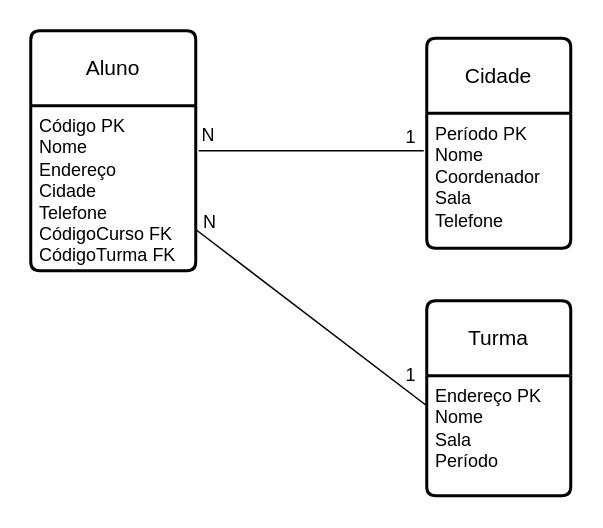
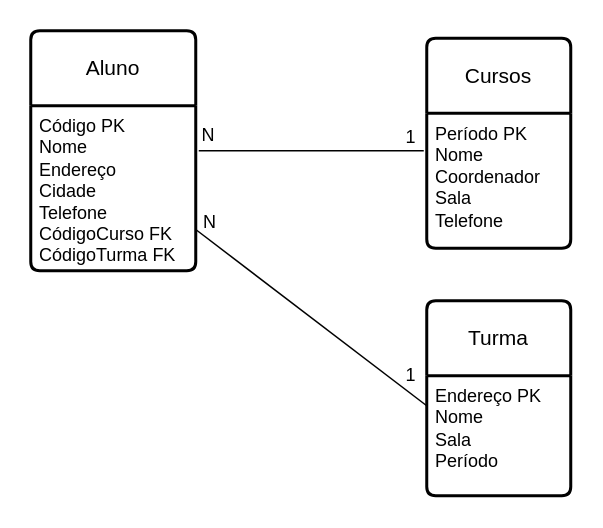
  <mxCell id="0" />
  <mxCell id="1" parent="0" />
  <mxCell id="2" value="Aluno" style="swimlane;childLayout=stackLayout;horizontal=1;startSize=50;horizontalStack=0;rounded=1;fontSize=14;fontStyle=0;strokeWidth=2;resizeParent=0;resizeLast=1;shadow=0;dashed=0;align=center;arcSize=4;whiteSpace=wrap;html=1;" parent="1" vertex="1"><mxGeometry x="20" y="20" width="110" height="160" as="geometry" /></mxCell>
  <mxCell id="3" value="Código PK&lt;br&gt;Nome&lt;br&gt;Endereço&lt;br&gt;Cidade&lt;br&gt;Telefone&lt;br&gt;CódigoCurso FK&lt;br&gt;CódigoTurma FK" style="align=left;strokeColor=none;fillColor=none;spacingLeft=4;fontSize=12;verticalAlign=top;resizable=0;rotatable=0;part=1;html=1;" parent="2" vertex="1"><mxGeometry y="50" width="110" height="110" as="geometry" /></mxCell>
- <mxCell id="4" value="Cidade" style="swimlane;childLayout=stackLayout;horizontal=1;startSize=50;horizontalStack=0;rounded=1;fontSize=14;fontStyle=0;strokeWidth=2;resizeParent=0;resizeLast=1;shadow=0;dashed=0;align=center;arcSize=4;whiteSpace=wrap;html=1;" parent="1" vertex="1"><mxGeometry x="284" y="25" width="96" height="140" as="geometry" /></mxCell>
+ <mxCell id="4" value="Cursos" style="swimlane;childLayout=stackLayout;horizontal=1;startSize=50;horizontalStack=0;rounded=1;fontSize=14;fontStyle=0;strokeWidth=2;resizeParent=0;resizeLast=1;shadow=0;dashed=0;align=center;arcSize=4;whiteSpace=wrap;html=1;" parent="1" vertex="1"><mxGeometry x="284" y="25" width="96" height="140" as="geometry" /></mxCell>
  <mxCell id="5" value="Período PK&lt;br&gt;Nome&lt;br&gt;Coordenador&lt;br&gt;Sala&lt;br&gt;Telefone" style="align=left;strokeColor=none;fillColor=none;spacingLeft=4;fontSize=12;verticalAlign=top;resizable=0;rotatable=0;part=1;html=1;" parent="4" vertex="1"><mxGeometry y="50" width="96" height="90" as="geometry" /></mxCell>
  <mxCell id="6" value="Turma" style="swimlane;childLayout=stackLayout;horizontal=1;startSize=50;horizontalStack=0;rounded=1;fontSize=14;fontStyle=0;strokeWidth=2;resizeParent=0;resizeLast=1;shadow=0;dashed=0;align=center;arcSize=4;whiteSpace=wrap;html=1;" parent="1" vertex="1"><mxGeometry x="284" y="200" width="96" height="130" as="geometry" /></mxCell>
  <mxCell id="7" value="Endereço PK&lt;br&gt;Nome&lt;br&gt;Sala&lt;br&gt;Período" style="align=left;strokeColor=none;fillColor=none;spacingLeft=4;fontSize=12;verticalAlign=top;resizable=0;rotatable=0;part=1;html=1;" parent="6" vertex="1"><mxGeometry y="50" width="96" height="80" as="geometry" /></mxCell>
  <mxCell id="8" value="" style="endArrow=none;html=1;rounded=0;" parent="1" edge="1"><mxGeometry relative="1" as="geometry"><mxPoint x="132" y="100" as="sourcePoint" /><mxPoint x="282" y="100" as="targetPoint" /></mxGeometry></mxCell>
  <mxCell id="9" value="N" style="resizable=0;html=1;whiteSpace=wrap;align=right;verticalAlign=bottom;" parent="8" connectable="0" vertex="1"><mxGeometry x="1" relative="1" as="geometry"><mxPoint x="-138" y="-2" as="offset" /></mxGeometry></mxCell>
  <mxCell id="10" value="1" style="resizable=0;html=1;whiteSpace=wrap;align=right;verticalAlign=bottom;" parent="1" connectable="0" vertex="1"><mxGeometry x="278.003" y="99" as="geometry" /></mxCell>
  <mxCell id="11" value="" style="endArrow=none;html=1;rounded=0;exitX=1;exitY=0.75;exitDx=0;exitDy=0;entryX=0;entryY=0.25;entryDx=0;entryDy=0;" parent="1" source="3" target="7" edge="1"><mxGeometry relative="1" as="geometry"><mxPoint x="136" y="270" as="sourcePoint" /><mxPoint x="290" y="270" as="targetPoint" /></mxGeometry></mxCell>
  <mxCell id="12" value="N" style="resizable=0;html=1;whiteSpace=wrap;align=right;verticalAlign=bottom;" parent="11" connectable="0" vertex="1"><mxGeometry x="1" relative="1" as="geometry"><mxPoint x="-139" y="-114" as="offset" /></mxGeometry></mxCell>
  <mxCell id="13" value="1" style="resizable=0;html=1;whiteSpace=wrap;align=right;verticalAlign=bottom;" parent="1" connectable="0" vertex="1"><mxGeometry x="278.002" y="258" as="geometry" /></mxCell>
